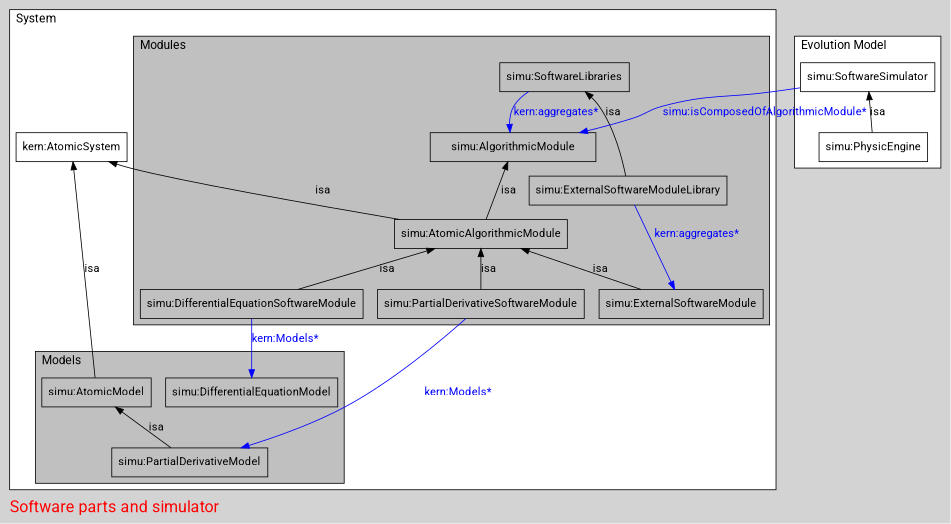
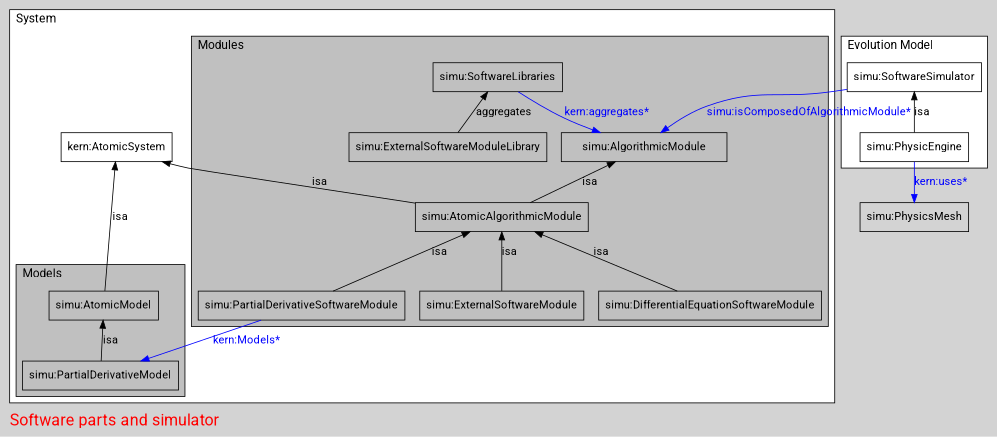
  digraph {
    bgcolor=lightgrey
    fontcolor=red
    fontname=Roboto
    fontsize=20
    label="Software parts and simulator"
    labeljust=left
    node [color="0.0,0.0,0.0" fontcolor="0.0,0.0,0.0" fontname=Roboto shape=box]
    edge [color="0.0,0.0,0.0" dir=back fontcolor="0.0,0.0,0.0" fontname=Roboto]
    n1 [height=0.5 label="simu:AlgorithmicModule" width=2.8611]
    n2 [height=0.5 label="simu:AtomicAlgorithmicModule" width=2.8611]
    n3 [height=0.5 label="simu:PartialDerivativeSoftwareModule" width=3.3125]
    n4 [height=0.5 label="simu:ExternalSoftwareModule" width=2.6667]
    n5 [height=0.5 label="simu:DifferentialEquationSoftwareModule" width=3.6181]
    n6 [height=0.5 label="simu:ExternalSoftwareModuleLibrary" width=3.2569]
    n7 [height=0.5 label="simu:SoftwareLibraries" width=2.0625]
    n8 [height=0.5 label="simu:PartialDerivativeModel" width=2.5069]
    n9 [height=0.5 label="simu:AtomicModel" width=1.7778]
-   n10 [height=0.5 label="simu:DifferentialEquationModel" width=2.8125]
    n11 [height=0.5 label="kern:AtomicSystem" width=1.8125]
    n12 [height=0.5 label="simu:PhysicEngine" width=1.7778]
    n13 [height=0.5 label="simu:SoftwareSimulator" width=2.1458]
+   n14 [height=0.5 label="simu:PhysicsMesh" width=1.7014]
    subgraph cluster_1 {
      bgcolor=white
      fontcolor=black
      fontsize=15
      label=System
      n11
      subgraph cluster_2 {
        bgcolor=grey
        fontcolor=black
        fontsize=15
        label=Modules
        n1
        n2
        n3
        n4
        n5
        n6
        n7
      }
      subgraph cluster_3 {
        bgcolor=grey
        fontcolor=black
        fontsize=15
        label=Models
        n8
        n9
-       n10
      }
    }
    subgraph cluster_4 {
      bgcolor=white
      fontcolor=black
      fontsize=15
      label="Evolution Model"
      n12
      n13
    }
    n1 -> n2 [label=isa]
    n2 -> n3 [label=isa]
    n2 -> n4 [label=isa]
    n2 -> n5 [label=isa]
    n3 -> n8 [color="0.6666667,1.0,1.0" fontcolor="0.6666667,1.0,1.0" label="kern:Models*" style=filled dir=""]
-   n5 -> n10 [color="0.6666667,1.0,1.0" fontcolor="0.6666667,1.0,1.0" label="kern:Models*" style=filled dir=""]
-   n6 -> n4 [color="0.6666667,1.0,1.0" fontcolor="0.6666667,1.0,1.0" label="kern:aggregates*" style=filled dir=""]
    n7 -> n1 [color="0.6666667,1.0,1.0" fontcolor="0.6666667,1.0,1.0" label="kern:aggregates*" style=solid dir=""]
-   n7 -> n6 [label=isa]
+   n7 -> n6 [label=aggregates]
    n9 -> n8 [label=isa]
    n11 -> n2 [label=isa]
    n11 -> n9 [label=isa style=filled]
+   n12 -> n14 [color="0.6666667,1.0,1.0" fontcolor="0.6666667,1.0,1.0" label="kern:uses*" style=filled dir=""]
    n13 -> n1 [color="0.6666667,1.0,1.0" fontcolor="0.6666667,1.0,1.0" label="simu:isComposedOfAlgorithmicModule*" style=filled dir=""]
    n13 -> n12 [label=isa]
  }
